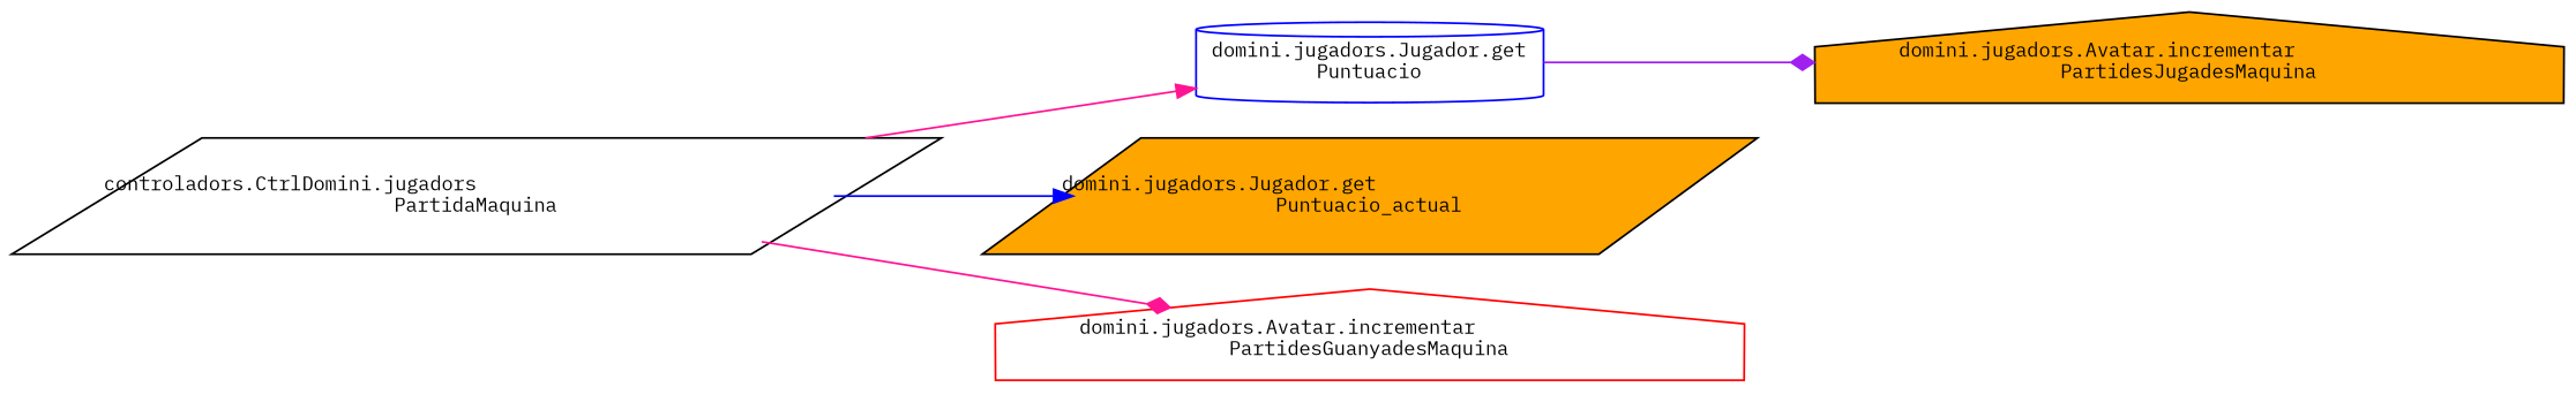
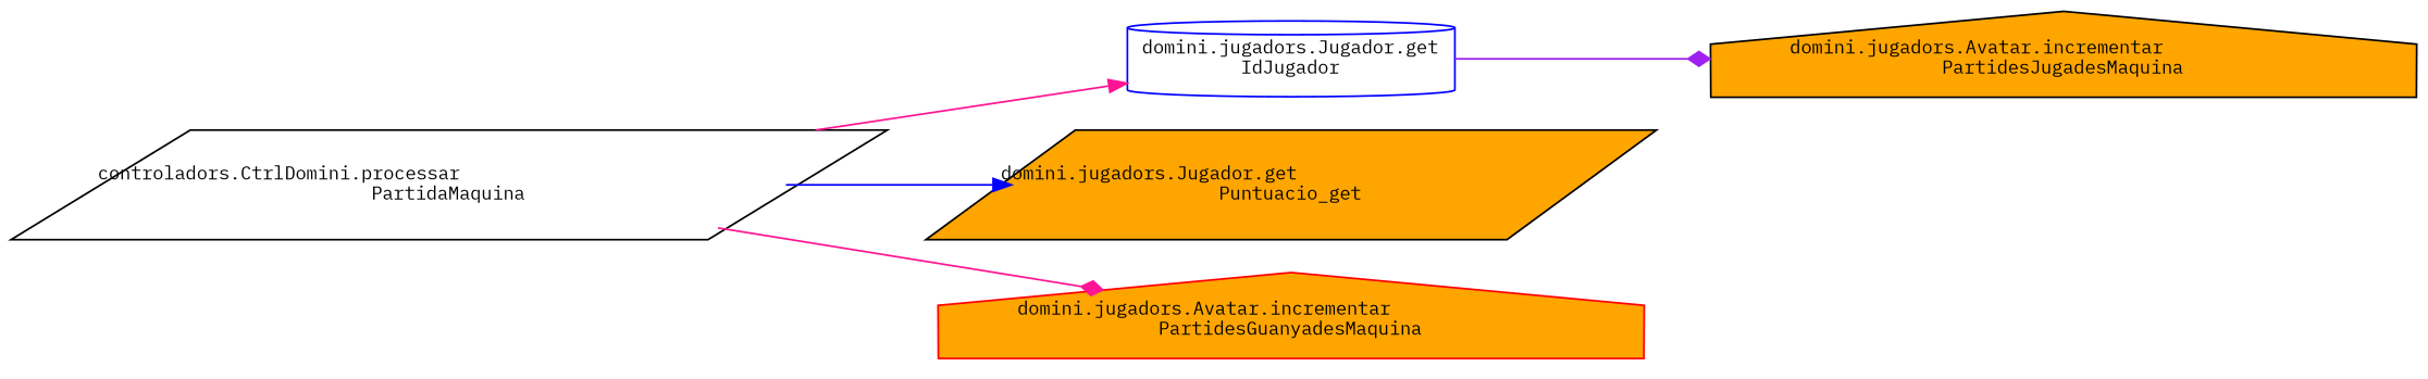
  digraph {
    fontname="IBM Plex Mono"
    rankdir=LR
    node [color=black fillcolor=white fontname="IBM Plex Mono" fontsize=10 shape=parallelogram style=filled]
    edge [arrowhead=normal color=deeppink fontname="IBM Plex Mono" fontsize=10 labelfontname=Helvetica labelfontsize=10 style=solid]
-   n1 [fontcolor=black height=0.2 label="controladors.CtrlDomini.jugadors\lPartidaMaquina" width=0.4]
-   n2 [color=blue height=0.2 label="domini.jugadors.Jugador.get\lPuntuacio" shape=cylinder width=0.4]
-   n3 [fillcolor=orange height=0.2 label="domini.jugadors.Jugador.get\lPuntuacio_actual" width=0.4]
-   n4 [color=red height=0.2 label="domini.jugadors.Avatar.incrementar\lPartidesGuanyadesMaquina" shape=house width=0.4]
+   n1 [fontcolor=black height=0.2 label="controladors.CtrlDomini.processar\lPartidaMaquina" width=0.4]
+   n2 [color=blue height=0.2 label="domini.jugadors.Jugador.get\lIdJugador" shape=cylinder width=0.4]
+   n3 [fillcolor=orange height=0.2 label="domini.jugadors.Jugador.get\lPuntuacio_get" width=0.4]
+   n4 [color=red fillcolor=orange height=0.2 label="domini.jugadors.Avatar.incrementar\lPartidesGuanyadesMaquina" shape=house width=0.4]
    n5 [fillcolor=orange height=0.2 label="domini.jugadors.Avatar.incrementar\lPartidesJugadesMaquina" shape=house width=0.4]
    n1 -> n2
    n1 -> n3 [color=blue]
    n1 -> n4 [arrowhead=diamond]
    n2 -> n5 [arrowhead=diamond color=purple]
  }
